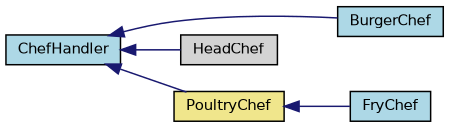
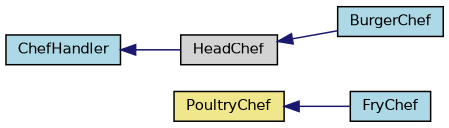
  digraph {
    rankdir=LR
    node [color=black fillcolor=lightblue fontname=Helvetica fontsize=10 shape=record style=filled]
    edge [color=midnightblue dir=back fontname=Helvetica fontsize=10 labelfontname=Helvetica labelfontsize=10 style=solid]
    n1 [height=0.2 label=ChefHandler width=0.4]
    n2 [height=0.2 label=BurgerChef width=0.4]
    n3 [fillcolor=lightgrey height=0.2 label=HeadChef width=0.4]
    n4 [fillcolor=khaki height=0.2 label=PoultryChef width=0.4]
    n5 [height=0.2 label=FryChef width=0.4]
-   n1 -> n2
+   n3 -> n2
    n1 -> n3
-   n1 -> n4
    n4 -> n5
  }
